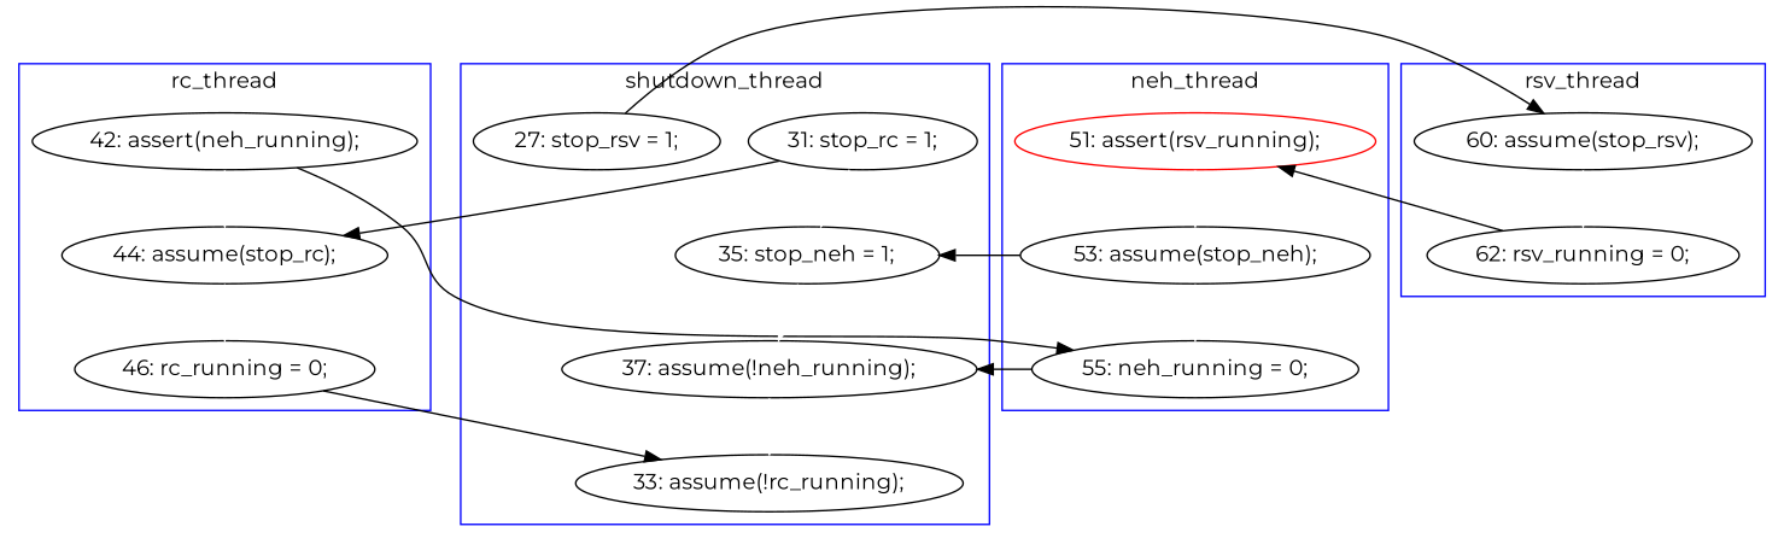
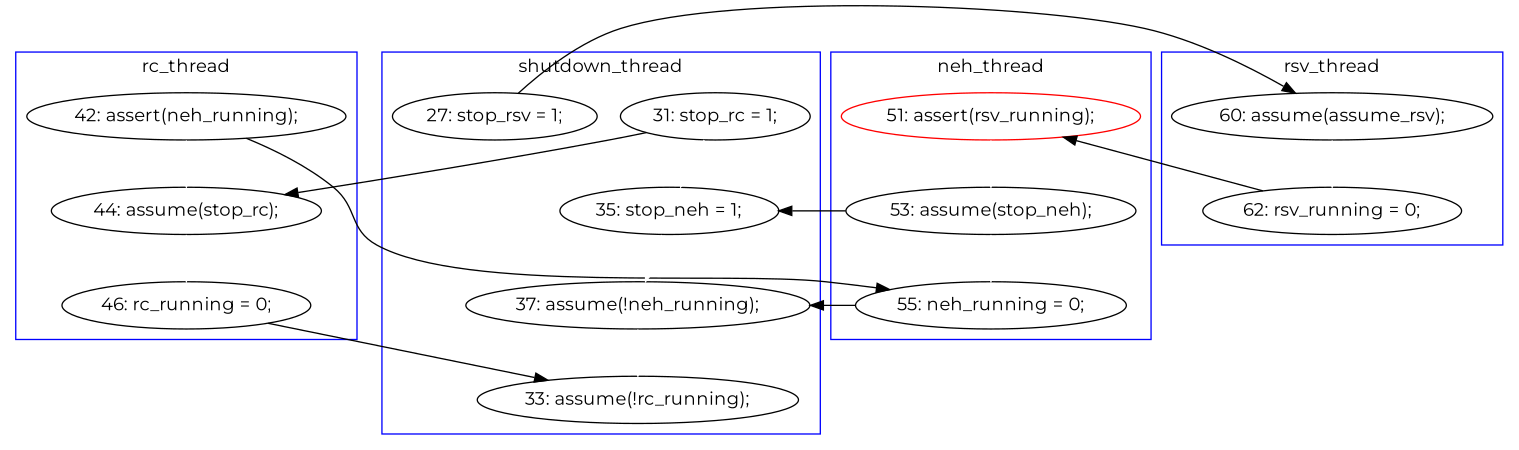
  digraph {
    fontname=Montserrat
    node [fontname=Montserrat]
    edge [color=white fontname=Montserrat style=solid]
    n1 [label="42: assert(neh_running);"]
    n2 [label="44: assume(stop_rc);"]
    n3 [label="46: rc_running = 0;"]
    n4 [label="55: neh_running = 0;"]
    n5 [label="53: assume(stop_neh);"]
    n6 [color=red label="51: assert(rsv_running);"]
    n7 [label="37: assume(!neh_running);"]
    n8 [label="33: assume(!rc_running);"]
    n9 [label="31: stop_rc = 1;"]
    n10 [label="35: stop_neh = 1;"]
    n11 [label="27: stop_rsv = 1;"]
-   n12 [label="60: assume(stop_rsv);"]
+   n12 [label="60: assume(assume_rsv);"]
    n13 [label="62: rsv_running = 0;"]
    subgraph cluster_1 {
      color=blue
      label=rc_thread
      n1
      n2
      n3
    }
    subgraph cluster_2 {
      color=blue
      label=neh_thread
      n4
      n5
      n6
    }
    subgraph cluster_3 {
      color=blue
      label=shutdown_thread
      n7
      n8
      n9
      n10
      n11
    }
    subgraph cluster_4 {
      color=blue
      label=rsv_thread
      n12
      n13
    }
    n1 -> n2
    n1 -> n4 [color=black constraint=false]
    n2 -> n3
    n3 -> n8 [color=black constraint=false]
    n4 -> n7 [color=black constraint=false]
    n5 -> n4
    n5 -> n10 [color=black constraint=false]
    n6 -> n5
    n7 -> n8
    n9 -> n2 [color=black constraint=false]
    n9 -> n10
    n10 -> n7
    n11 -> n12 [color=black constraint=false]
    n12 -> n13
    n13 -> n6 [color=black constraint=false]
  }
